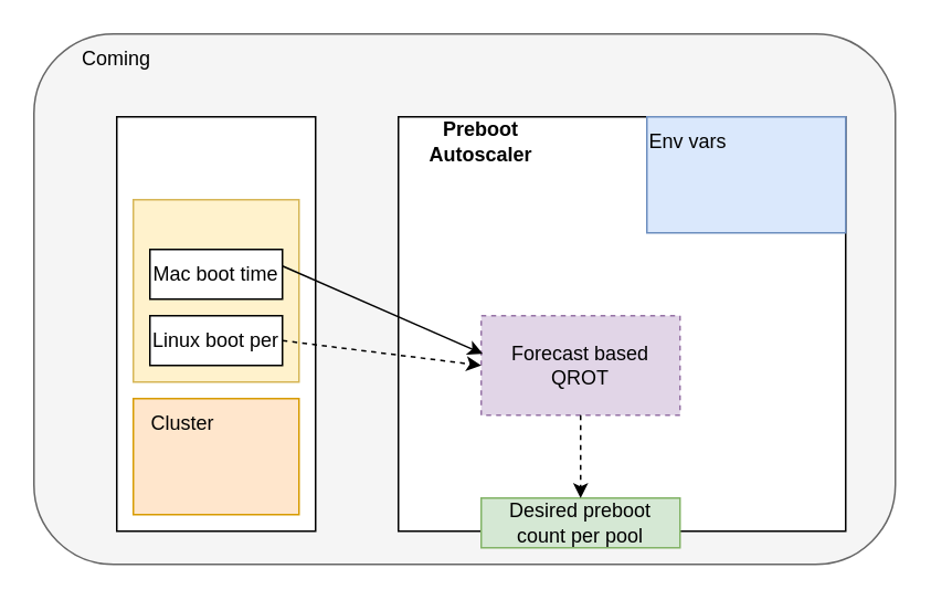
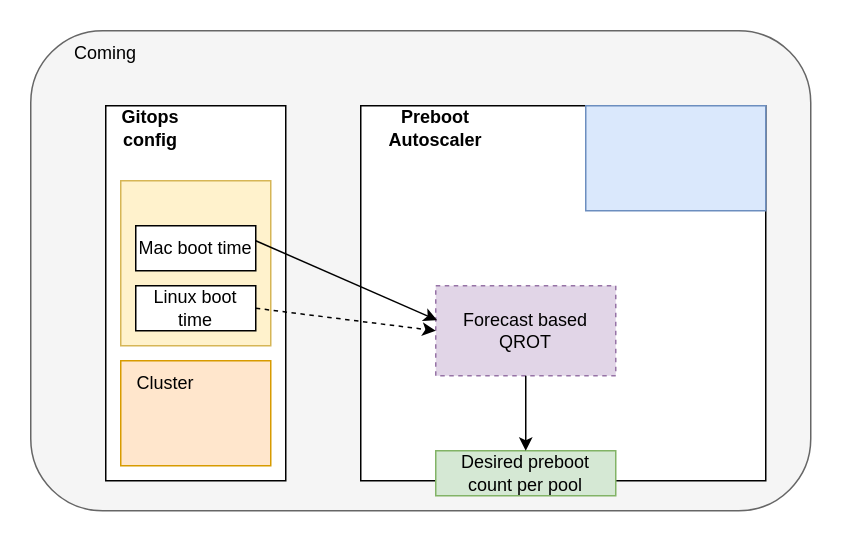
  <mxCell id="0" />
  <mxCell id="1" parent="0" />
  <mxCell id="2" value="" style="rounded=1;whiteSpace=wrap;html=1;fillColor=#f5f5f5;fontColor=#333333;strokeColor=#666666;" vertex="1" parent="1"><mxGeometry x="20" y="20" width="520" height="320" as="geometry" /></mxCell>
  <mxCell id="3" value="" style="rounded=0;whiteSpace=wrap;html=1;" vertex="1" parent="1"><mxGeometry x="240" y="70" width="270" height="250" as="geometry" /></mxCell>
  <mxCell id="4" value="Preboot Autoscaler" style="text;html=1;strokeColor=none;fillColor=none;align=center;verticalAlign=middle;whiteSpace=wrap;rounded=0;fontStyle=1" vertex="1" parent="1"><mxGeometry x="240" y="70" width="100" height="30" as="geometry" /></mxCell>
  <mxCell id="5" value="" style="rounded=0;whiteSpace=wrap;html=1;fillColor=#dae8fc;strokeColor=#6c8ebf;" vertex="1" parent="1"><mxGeometry x="390" y="70" width="120" height="70" as="geometry" /></mxCell>
- <mxCell id="6" value="Env vars" style="text;html=1;strokeColor=none;fillColor=none;align=center;verticalAlign=middle;whiteSpace=wrap;rounded=0;" vertex="1" parent="1"><mxGeometry x="390" y="70" width="50" height="30" as="geometry" /></mxCell>
  <mxCell id="7" value="Forecast based QROT" style="rounded=0;whiteSpace=wrap;html=1;fillColor=#e1d5e7;strokeColor=#9673a6;dashed=1;" vertex="1" parent="1"><mxGeometry x="290" y="190" width="120" height="60" as="geometry" /></mxCell>
  <mxCell id="8" value="" style="rounded=0;whiteSpace=wrap;html=1;" vertex="1" parent="1"><mxGeometry x="70" y="70" width="120" height="250" as="geometry" /></mxCell>
+ <mxCell id="9" value="Gitops config" style="text;html=1;strokeColor=none;fillColor=none;align=center;verticalAlign=middle;whiteSpace=wrap;rounded=0;fontStyle=1" vertex="1" parent="1"><mxGeometry x="70" y="70" width="60" height="30" as="geometry" /></mxCell>
  <mxCell id="10" value="Desired preboot count per pool" style="rounded=0;whiteSpace=wrap;html=1;fillColor=#d5e8d4;strokeColor=#82b366;" vertex="1" parent="1"><mxGeometry x="290" y="300" width="120" height="30" as="geometry" /></mxCell>
- <mxCell id="11" value="" style="endArrow=classic;html=1;rounded=0;exitX=0.5;exitY=1;exitDx=0;exitDy=0;entryX=0.5;entryY=0;entryDx=0;entryDy=0;dashed=1;" edge="1" parent="1" source="7" target="10"><mxGeometry width="50" height="50" relative="1" as="geometry"><mxPoint x="350" y="310" as="sourcePoint" /><mxPoint x="400" y="260" as="targetPoint" /></mxGeometry></mxCell>
+ <mxCell id="11" value="" style="endArrow=classic;html=1;rounded=0;exitX=0.5;exitY=1;exitDx=0;exitDy=0;entryX=0.5;entryY=0;entryDx=0;entryDy=0;" edge="1" parent="1" source="7" target="10"><mxGeometry width="50" height="50" relative="1" as="geometry"><mxPoint x="350" y="310" as="sourcePoint" /><mxPoint x="400" y="260" as="targetPoint" /></mxGeometry></mxCell>
  <mxCell id="12" value="Coming" style="text;html=1;strokeColor=none;fillColor=none;align=center;verticalAlign=middle;whiteSpace=wrap;rounded=0;" vertex="1" parent="1"><mxGeometry x="40" y="20" width="60" height="30" as="geometry" /></mxCell>
  <mxCell id="13" value="" style="rounded=0;whiteSpace=wrap;html=1;fillColor=#fff2cc;strokeColor=#d6b656;" vertex="1" parent="1"><mxGeometry x="80" y="120" width="100" height="110" as="geometry" /></mxCell>
- <mxCell id="14" value="Linux boot per" style="rounded=0;whiteSpace=wrap;html=1;" vertex="1" parent="1"><mxGeometry x="90" y="190" width="80" height="30" as="geometry" /></mxCell>
+ <mxCell id="14" value="Linux boot time" style="rounded=0;whiteSpace=wrap;html=1;" vertex="1" parent="1"><mxGeometry x="90" y="190" width="80" height="30" as="geometry" /></mxCell>
  <mxCell id="15" value="Mac boot time" style="rounded=0;whiteSpace=wrap;html=1;" vertex="1" parent="1"><mxGeometry x="90" y="150" width="80" height="30" as="geometry" /></mxCell>
  <mxCell id="16" value="" style="rounded=0;whiteSpace=wrap;html=1;fillColor=#ffe6cc;strokeColor=#d79b00;" vertex="1" parent="1"><mxGeometry x="80" y="240" width="100" height="70" as="geometry" /></mxCell>
  <mxCell id="17" value="Cluster" style="text;html=1;strokeColor=none;fillColor=none;align=center;verticalAlign=middle;whiteSpace=wrap;rounded=0;" vertex="1" parent="1"><mxGeometry x="80" y="240" width="60" height="30" as="geometry" /></mxCell>
  <mxCell id="18" value="" style="endArrow=classic;html=1;rounded=0;exitX=1;exitY=0.5;exitDx=0;exitDy=0;entryX=0;entryY=0.5;entryDx=0;entryDy=0;dashed=1;" edge="1" parent="1" source="14" target="7"><mxGeometry width="50" height="50" relative="1" as="geometry"><mxPoint x="350" y="310" as="sourcePoint" /><mxPoint x="400" y="260" as="targetPoint" /></mxGeometry></mxCell>
  <mxCell id="19" value="" style="endArrow=classic;html=1;rounded=0;entryX=0.008;entryY=0.383;entryDx=0;entryDy=0;entryPerimeter=0;" edge="1" parent="1" target="7"><mxGeometry width="50" height="50" relative="1" as="geometry"><mxPoint x="170" y="160" as="sourcePoint" /><mxPoint x="400" y="260" as="targetPoint" /></mxGeometry></mxCell>
